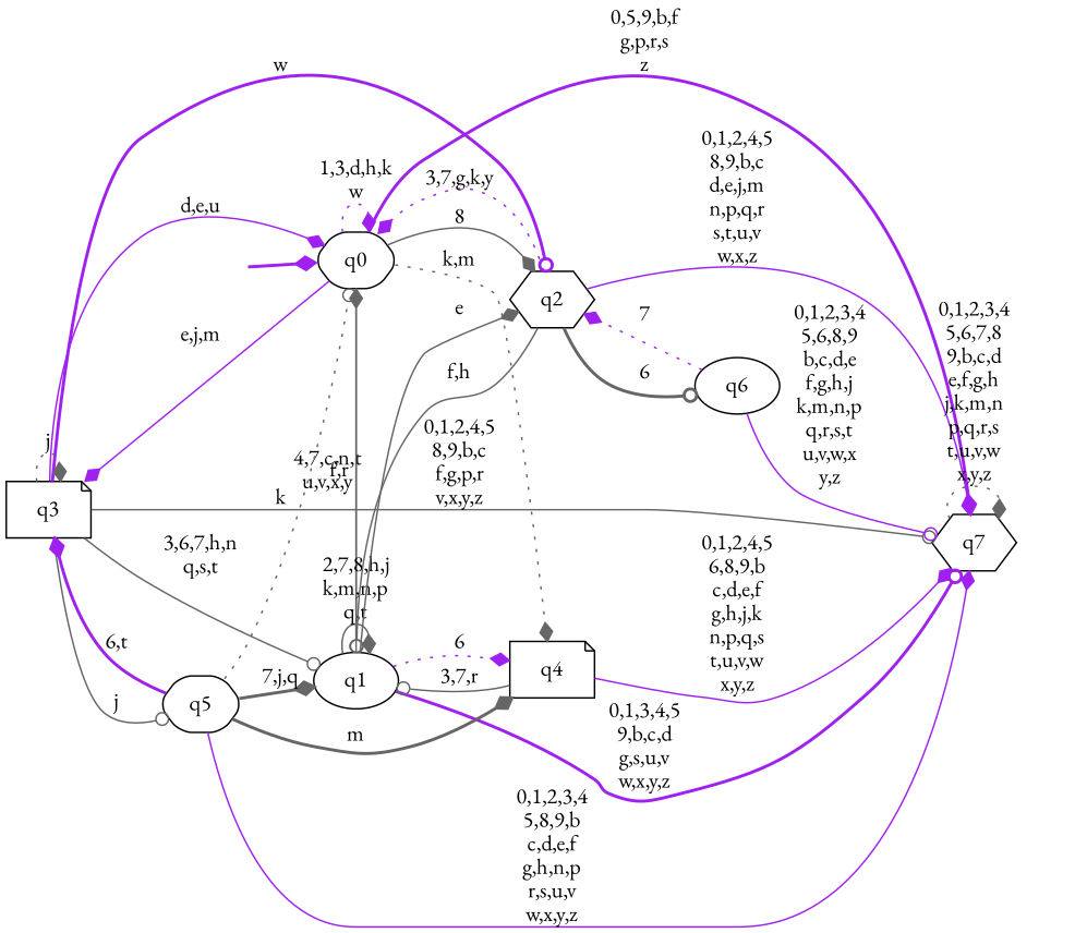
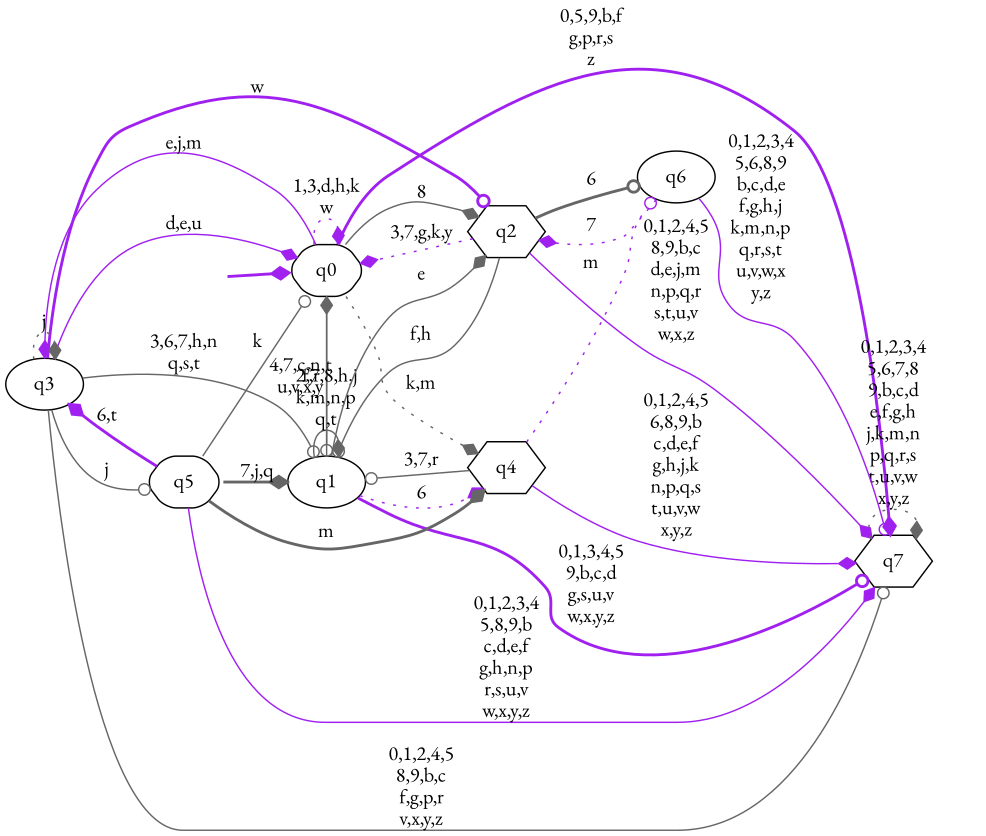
  digraph {
    fontname="EB Garamond"
    rankdir=LR
    node [fontname="EB Garamond" shape=hexagon style="rounded,filled" color=black fillcolor=white]
    edge [arrowhead=diamond color=gray40 fontname="EB Garamond" style=solid]
    __start0 [height=0 shape=none style=invis width=0 color="" fillcolor=""]
    n2 [label=q0]
    n3 [label=q1 shape=ellipse style=filled]
    n4 [label=q2 style=filled]
-   n5 [label=q3 shape=note]
-   n6 [label=q4 shape=note style=filled]
+   n5 [label=q3 shape=ellipse]
+   n6 [label=q4 style=filled]
    n7 [label=q7 style=filled]
    n8 [label=q6 shape=ellipse]
    n9 [label=q5]
    subgraph cluster_1 {
      nodesep=0.15
      ranksep=0.15
      style=invis
      __start0
      n2
    }
    __start0 -> n2 [color=purple penwidth=2]
    n2 -> n2 [color=purple label="1,3,d,h,k\nw" style=dotted]
    n2 -> n3 [arrowhead=odot label="4,7,c,n,t\nu,v,x,y"]
    n2 -> n4 [label=8]
    n2 -> n5 [color=purple label="e,j,m"]
    n2 -> n6 [label="k,m" style=dotted]
    n2 -> n7 [color=purple label="0,5,9,b,f\ng,p,r,s\nz" style=bold]
    n3 -> n2 [label="f,r"]
    n3 -> n3 [label="2,7,8,h,j\nk,m,n,p\nq,t"]
    n3 -> n4 [label=e]
    n3 -> n6 [color=purple label=6 style=dotted]
    n3 -> n7 [arrowhead=odot color=purple label="0,1,3,4,5\n9,b,c,d\ng,s,u,v\nw,x,y,z" style=bold]
    n4 -> n2 [color=purple label="3,7,g,k,y" style=dotted]
    n4 -> n3 [arrowhead=odot label="f,h"]
    n4 -> n7 [color=purple label="0,1,2,4,5\n8,9,b,c\nd,e,j,m\nn,p,q,r\ns,t,u,v\nw,x,z"]
    n4 -> n8 [arrowhead=odot label=6 style=bold]
    n5 -> n2 [color=purple label="d,e,u"]
    n5 -> n3 [arrowhead=odot label="3,6,7,h,n\nq,s,t"]
    n5 -> n4 [arrowhead=odot color=purple label=w style=bold]
    n5 -> n5 [label=j style=dotted]
    n5 -> n7 [arrowhead=odot label="0,1,2,4,5\n8,9,b,c\nf,g,p,r\nv,x,y,z"]
    n5 -> n9 [arrowhead=odot label=j]
    n6 -> n3 [arrowhead=odot label="3,7,r"]
    n6 -> n7 [color=purple label="0,1,2,4,5\n6,8,9,b\nc,d,e,f\ng,h,j,k\nn,p,q,s\nt,u,v,w\nx,y,z"]
+   n6 -> n8 [arrowhead=odot color=purple label=m style=dotted]
    n7 -> n7 [label="0,1,2,3,4\n5,6,7,8\n9,b,c,d\ne,f,g,h\nj,k,m,n\np,q,r,s\nt,u,v,w\nx,y,z" style=dotted]
    n8 -> n4 [color=purple label=7 style=dotted]
    n8 -> n7 [arrowhead=odot color=purple label="0,1,2,3,4\n5,6,8,9\nb,c,d,e\nf,g,h,j\nk,m,n,p\nq,r,s,t\nu,v,w,x\ny,z"]
-   n9 -> n2 [arrowhead=odot label=k style=dotted]
+   n9 -> n2 [arrowhead=odot label=k]
    n9 -> n3 [label="7,j,q" style=bold]
    n9 -> n5 [color=purple label="6,t" style=bold]
    n9 -> n6 [label=m style=bold]
    n9 -> n7 [color=purple label="0,1,2,3,4\n5,8,9,b\nc,d,e,f\ng,h,n,p\nr,s,u,v\nw,x,y,z"]
  }
